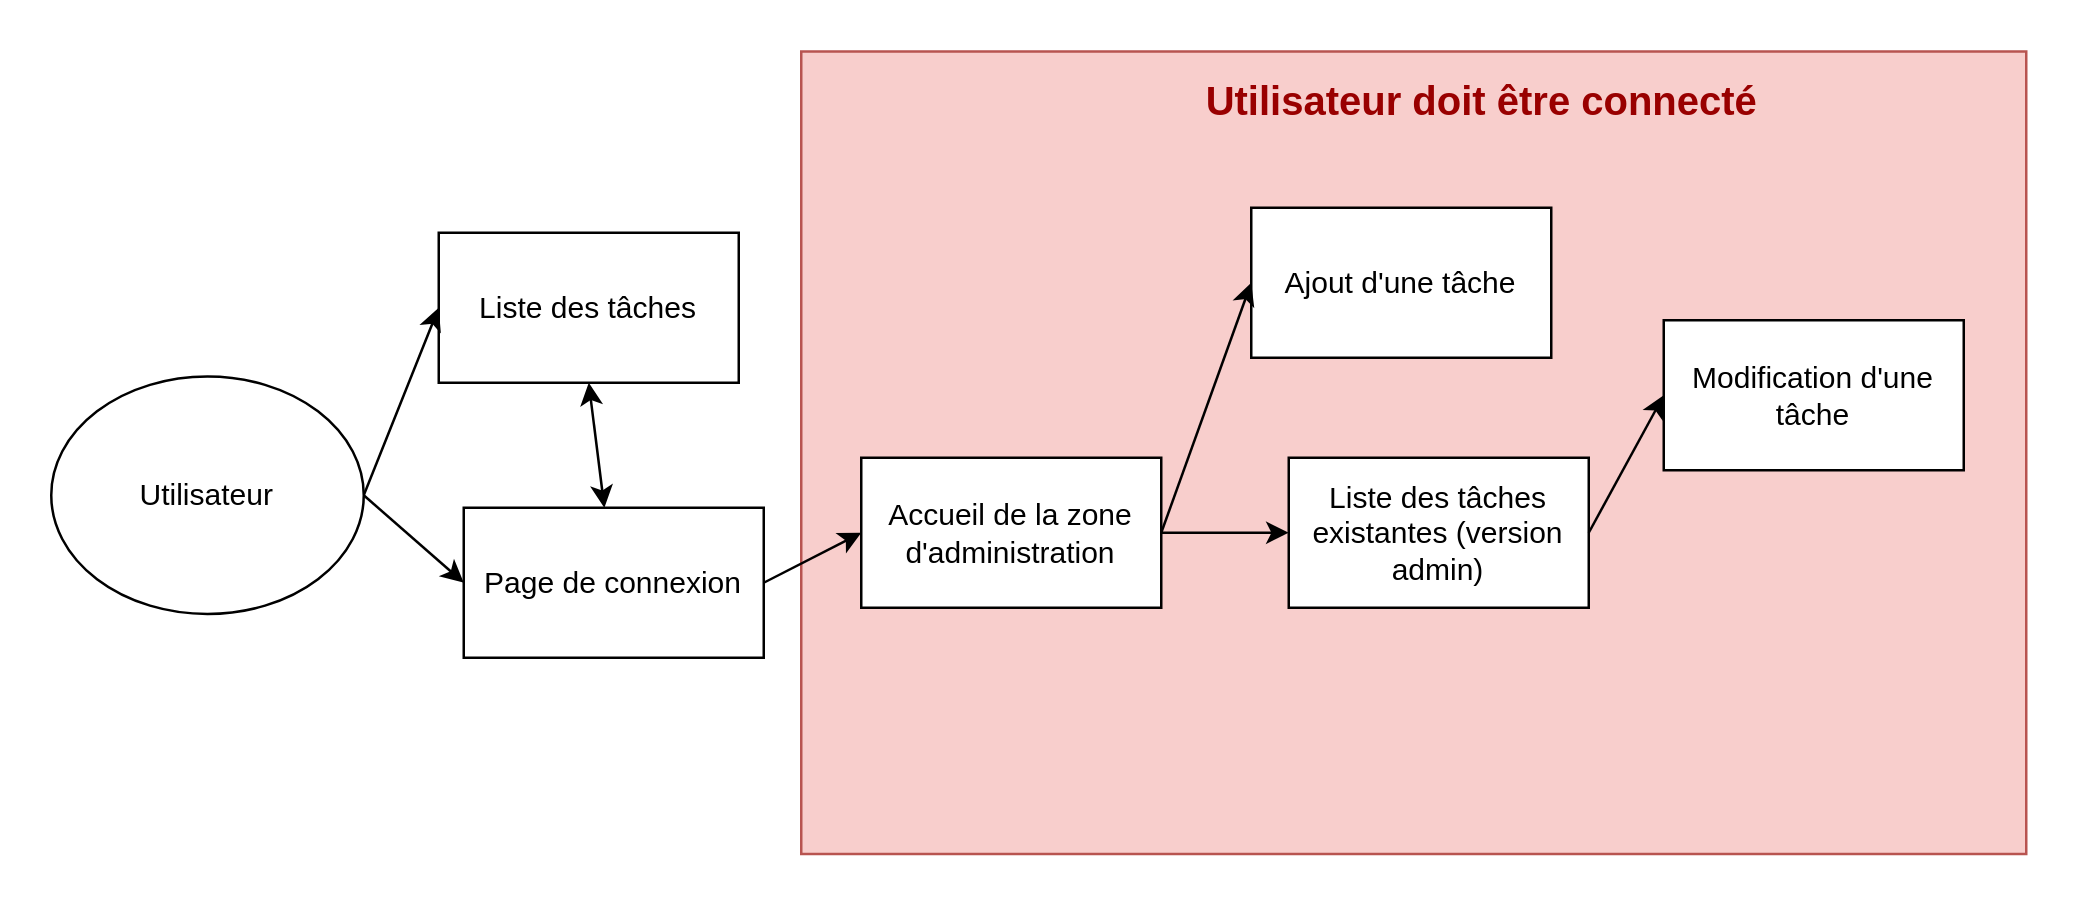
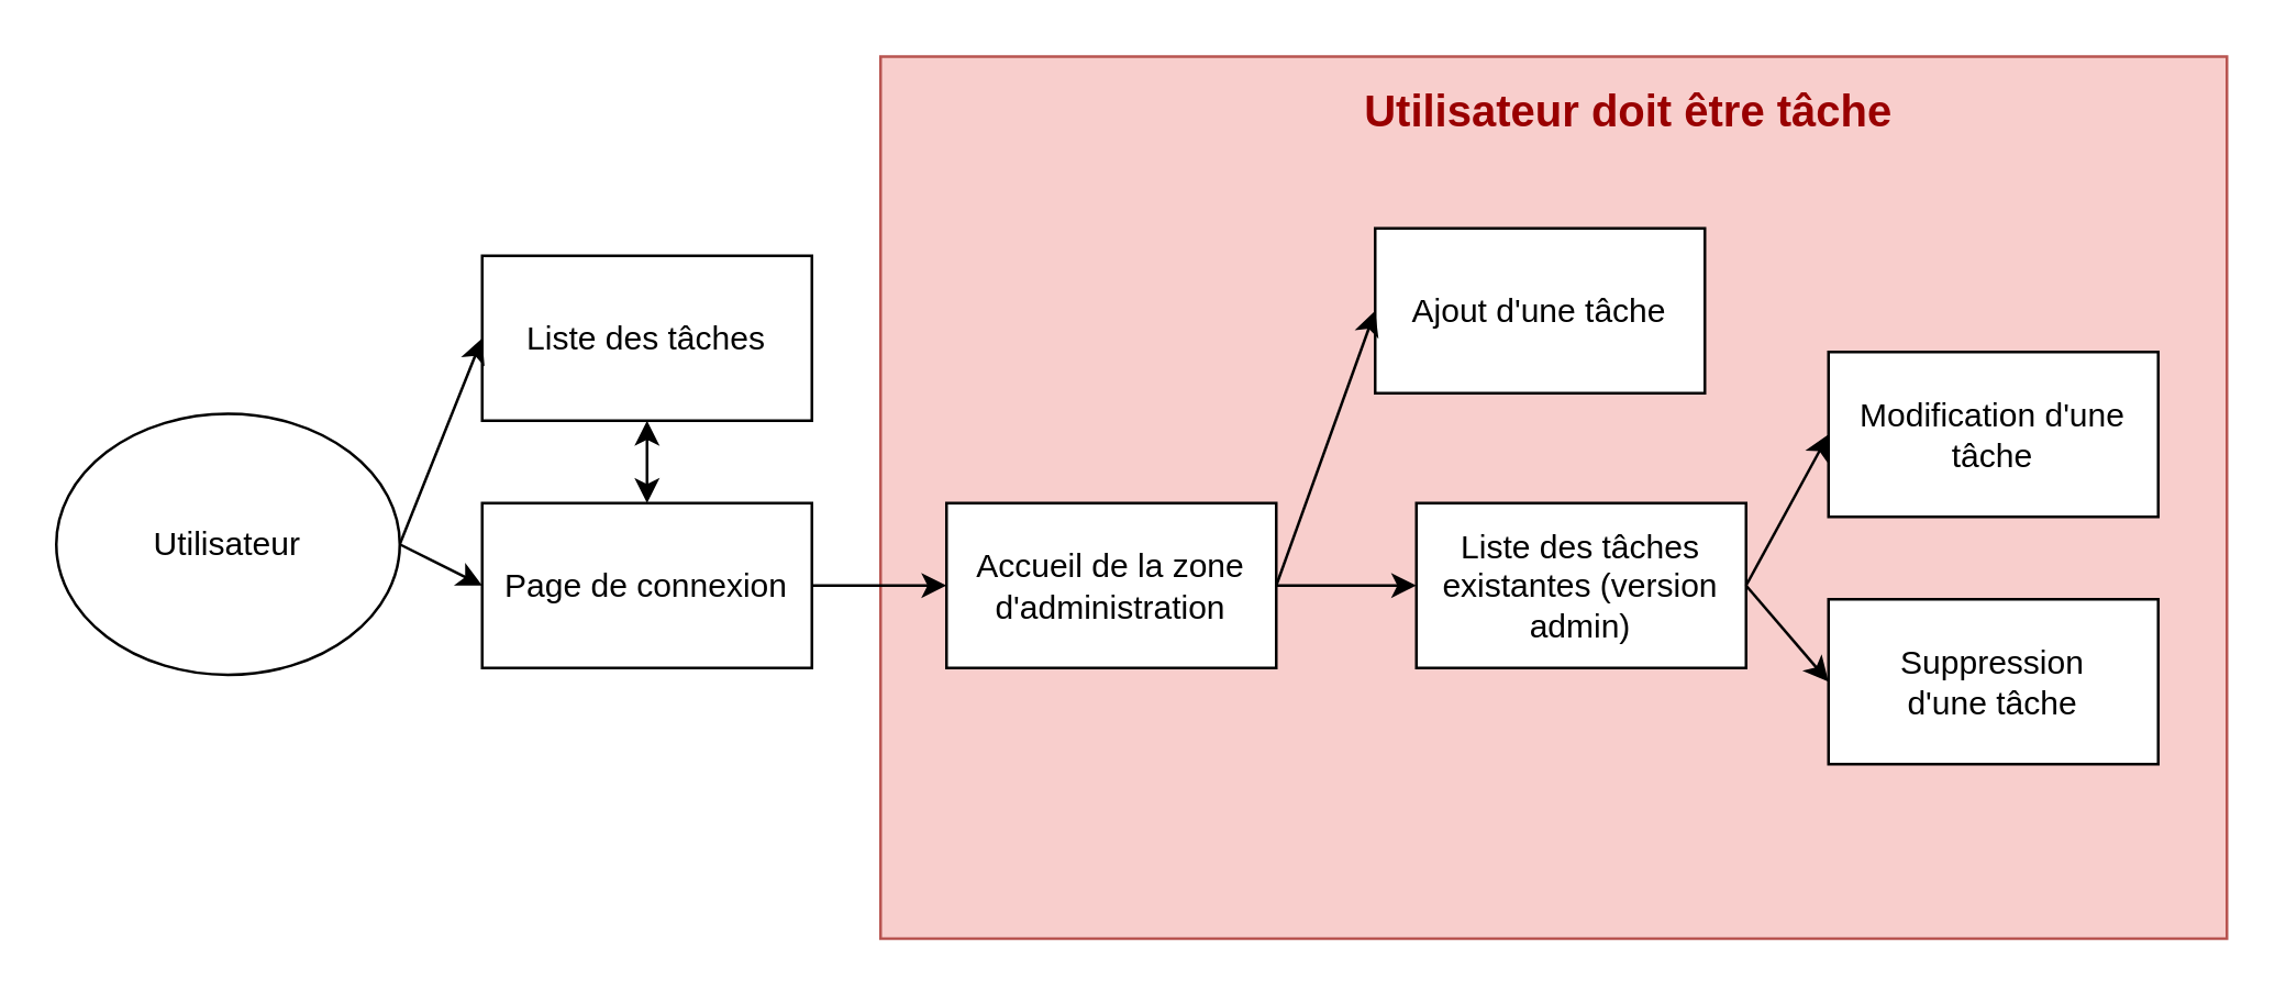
  <mxCell id="0" />
  <mxCell id="1" parent="0" />
  <mxCell id="2" value="" style="rounded=0;whiteSpace=wrap;html=1;fillColor=#f8cecc;strokeColor=#b85450;" vertex="1" parent="1"><mxGeometry x="320" y="20" width="490" height="321" as="geometry" /></mxCell>
  <mxCell id="3" value="Liste des tâches" style="rounded=0;whiteSpace=wrap;html=1;" vertex="1" parent="1"><mxGeometry x="175" y="92.5" width="120" height="60" as="geometry" /></mxCell>
- <mxCell id="4" value="Page de connexion" style="rounded=0;whiteSpace=wrap;html=1;" vertex="1" parent="1"><mxGeometry x="185" y="202.5" width="120" height="60" as="geometry" /></mxCell>
+ <mxCell id="4" value="Page de connexion" style="rounded=0;whiteSpace=wrap;html=1;" vertex="1" parent="1"><mxGeometry x="175" y="182.5" width="120" height="60" as="geometry" /></mxCell>
  <mxCell id="5" value="Accueil de la zone d'administration" style="rounded=0;whiteSpace=wrap;html=1;" vertex="1" parent="1"><mxGeometry x="344" y="182.5" width="120" height="60" as="geometry" /></mxCell>
  <mxCell id="6" value="" style="endArrow=classic;html=1;entryX=0;entryY=0.5;entryDx=0;entryDy=0;exitX=1;exitY=0.5;exitDx=0;exitDy=0;" edge="1" parent="1" source="4" target="5"><mxGeometry width="50" height="50" relative="1" as="geometry"><mxPoint x="295" y="262.5" as="sourcePoint" /><mxPoint x="345" y="212.5" as="targetPoint" /></mxGeometry></mxCell>
  <mxCell id="7" value="" style="endArrow=classic;html=1;exitX=1;exitY=0.5;exitDx=0;exitDy=0;entryX=0;entryY=0.5;entryDx=0;entryDy=0;" edge="1" parent="1" source="8" target="3"><mxGeometry width="50" height="50" relative="1" as="geometry"><mxPoint x="20" y="190" as="sourcePoint" /><mxPoint x="70" y="140" as="targetPoint" /></mxGeometry></mxCell>
  <mxCell id="8" value="Utilisateur" style="ellipse;whiteSpace=wrap;html=1;" vertex="1" parent="1"><mxGeometry x="20" y="150" width="125" height="95" as="geometry" /></mxCell>
  <mxCell id="9" value="" style="endArrow=classic;html=1;exitX=1;exitY=0.5;exitDx=0;exitDy=0;entryX=0;entryY=0.5;entryDx=0;entryDy=0;" edge="1" parent="1" source="8" target="4"><mxGeometry width="50" height="50" relative="1" as="geometry"><mxPoint x="100" y="280" as="sourcePoint" /><mxPoint x="150" y="230" as="targetPoint" /></mxGeometry></mxCell>
  <mxCell id="10" value="" style="endArrow=classic;startArrow=classic;html=1;entryX=0.5;entryY=1;entryDx=0;entryDy=0;" edge="1" parent="1" source="4" target="3"><mxGeometry width="50" height="50" relative="1" as="geometry"><mxPoint x="205" y="312.5" as="sourcePoint" /><mxPoint x="255" y="262.5" as="targetPoint" /></mxGeometry></mxCell>
  <mxCell id="11" value="Liste des tâches existantes (version admin)" style="rounded=0;whiteSpace=wrap;html=1;" vertex="1" parent="1"><mxGeometry x="515" y="182.5" width="120" height="60" as="geometry" /></mxCell>
  <mxCell id="12" value="" style="endArrow=classic;html=1;exitX=1;exitY=0.5;exitDx=0;exitDy=0;entryX=0;entryY=0.5;entryDx=0;entryDy=0;" edge="1" parent="1" source="5" target="11"><mxGeometry width="50" height="50" relative="1" as="geometry"><mxPoint x="455" y="322.5" as="sourcePoint" /><mxPoint x="505" y="272.5" as="targetPoint" /></mxGeometry></mxCell>
  <mxCell id="13" value="Ajout d'une tâche" style="rounded=0;whiteSpace=wrap;html=1;" vertex="1" parent="1"><mxGeometry x="500" y="82.5" width="120" height="60" as="geometry" /></mxCell>
  <mxCell id="14" value="Modification d'une tâche" style="rounded=0;whiteSpace=wrap;html=1;" vertex="1" parent="1"><mxGeometry x="665" y="127.5" width="120" height="60" as="geometry" /></mxCell>
+ <mxCell id="15" value="Suppression &lt;br&gt;d'une tâche" style="rounded=0;whiteSpace=wrap;html=1;" vertex="1" parent="1"><mxGeometry x="665" y="217.5" width="120" height="60" as="geometry" /></mxCell>
  <mxCell id="16" value="" style="endArrow=classic;html=1;exitX=1;exitY=0.5;exitDx=0;exitDy=0;entryX=0;entryY=0.5;entryDx=0;entryDy=0;" edge="1" parent="1" source="5" target="13"><mxGeometry width="50" height="50" relative="1" as="geometry"><mxPoint x="545" y="312.5" as="sourcePoint" /><mxPoint x="595" y="262.5" as="targetPoint" /></mxGeometry></mxCell>
  <mxCell id="17" value="" style="endArrow=classic;html=1;exitX=1;exitY=0.5;exitDx=0;exitDy=0;entryX=0;entryY=0.5;entryDx=0;entryDy=0;" edge="1" parent="1" source="11" target="14"><mxGeometry width="50" height="50" relative="1" as="geometry"><mxPoint x="465" y="222.5" as="sourcePoint" /><mxPoint x="525" y="142.5" as="targetPoint" /></mxGeometry></mxCell>
- <mxCell id="19" value="Utilisateur doit être connecté" style="text;html=1;strokeColor=none;fillColor=none;align=center;verticalAlign=middle;whiteSpace=wrap;rounded=0;fontSize=16;fontColor=#990000;fontStyle=1" vertex="1" parent="1"><mxGeometry x="450" y="30" width="285" height="20" as="geometry" /></mxCell>
+ <mxCell id="18" value="" style="endArrow=classic;html=1;exitX=1;exitY=0.5;exitDx=0;exitDy=0;entryX=0;entryY=0.5;entryDx=0;entryDy=0;" edge="1" parent="1" source="11" target="15"><mxGeometry width="50" height="50" relative="1" as="geometry"><mxPoint x="645" y="222.5" as="sourcePoint" /><mxPoint x="675" y="167.5" as="targetPoint" /></mxGeometry></mxCell>
+ <mxCell id="19" value="Utilisateur doit être tâche" style="text;html=1;strokeColor=none;fillColor=none;align=center;verticalAlign=middle;whiteSpace=wrap;rounded=0;fontSize=16;fontColor=#990000;fontStyle=1" vertex="1" parent="1"><mxGeometry x="450" y="30" width="285" height="20" as="geometry" /></mxCell>
